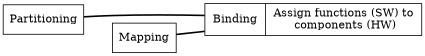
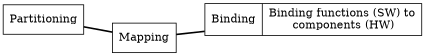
  digraph {
    rankdir=LR
    node [shape=record]
    edge [arrowhead=none style=bold]
    n1 [label="{Partitioning}"]
-   n2 [label="{Binding | Assign functions (SW) to\n components (HW)}"]
+   n2 [label="{Binding | Binding functions (SW) to\n components (HW)}"]
    n3 [label="{Mapping}"]
-   n1 -> n2
+   n1 -> n3
    n3 -> n2
  }
